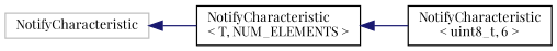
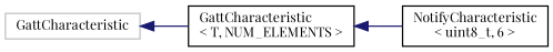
  digraph {
    fontname="Playfair Display"
    rankdir=LR
    node [color=black fillcolor=white fontname="Playfair Display" fontsize=10 shape=record style=filled]
    edge [color=midnightblue dir=back fontname="Playfair Display" fontsize=10 labelfontname=Helvetica labelfontsize=10 style=solid]
-   n1 [color=grey75 height=0.2 label=NotifyCharacteristic width=0.4]
-   n2 [height=0.2 label="NotifyCharacteristic\l\< T, NUM_ELEMENTS \>" width=0.4]
+   n1 [color=grey75 height=0.2 label=GattCharacteristic width=0.4]
+   n2 [height=0.2 label="GattCharacteristic\l\< T, NUM_ELEMENTS \>" width=0.4]
    n3 [height=0.2 label="NotifyCharacteristic\l\< uint8_t, 6 \>" width=0.4]
    n1 -> n2
    n2 -> n3
  }
